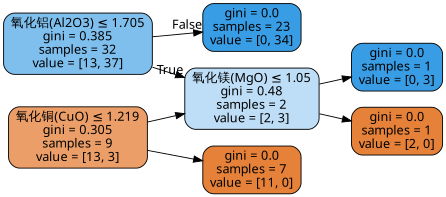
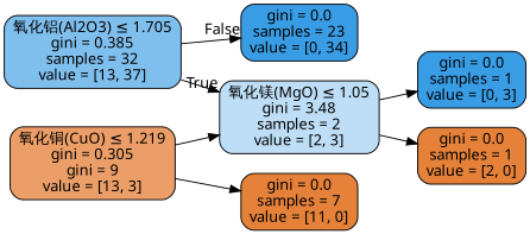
  digraph {
    rankdir=LR
    node [color=black fillcolor="#399de5" fontname=DengXian shape=box style="filled, rounded"]
    edge [fontname=DengXian]
    n1 [fillcolor="#7fbfee" label=<氧化铝(Al2O3) &le; 1.705<br/>gini = 0.385<br/>samples = 32<br/>value = [13, 37]>]
    n2 [label=<gini = 0.0<br/>samples = 23<br/>value = [0, 34]>]
-   n3 [fillcolor="#bddef6" label=<氧化镁(MgO) &le; 1.05<br/>gini = 0.48<br/>samples = 2<br/>value = [2, 3]>]
-   n4 [fillcolor="#eb9e67" label=<氧化铜(CuO) &le; 1.219<br/>gini = 0.305<br/>samples = 9<br/>value = [13, 3]>]
+   n3 [fillcolor="#bddef6" label=<氧化镁(MgO) &le; 1.05<br/>gini = 3.48<br/>samples = 2<br/>value = [2, 3]>]
+   n4 [fillcolor="#eb9e67" label=<氧化铜(CuO) &le; 1.219<br/>gini = 0.305<br/>gini = 9<br/>value = [13, 3]>]
    n5 [fillcolor="#e58139" label=<gini = 0.0<br/>samples = 7<br/>value = [11, 0]>]
    n6 [label=<gini = 0.0<br/>samples = 1<br/>value = [0, 3]>]
    n7 [fillcolor="#e58139" label=<gini = 0.0<br/>samples = 1<br/>value = [2, 0]>]
    n1 -> n2 [headlabel=False labelangle=-45 labeldistance=2.5]
    n1 -> n3 [headlabel=True labelangle=45 labeldistance=2.5]
    n3 -> n6
    n3 -> n7
    n4 -> n3
    n4 -> n5
  }
